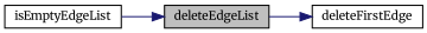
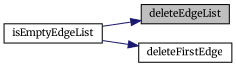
  digraph {
    fontname=Merriweather
    rankdir=LR
    node [color=black fillcolor=white fontname=Merriweather fontsize=10 shape=record style=filled]
    edge [color=midnightblue fontname=Merriweather fontsize=10 labelfontname=Helvetica labelfontsize=10 style=solid]
    n1 [fillcolor=grey75 fontcolor=black height=0.2 label=deleteEdgeList width=0.4]
    n2 [height=0.2 label=deleteFirstEdge width=0.4]
    n3 [height=0.2 label=isEmptyEdgeList width=0.4]
-   n1 -> n2
+   n3 -> n2
    n3 -> n1
  }
